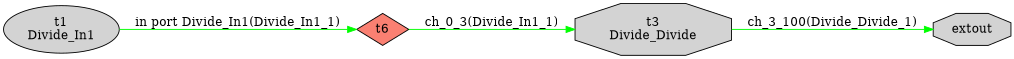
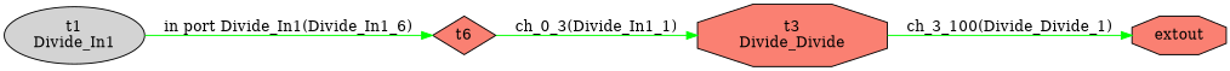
  digraph {
    rankdir=LR
    node [fillcolor=lightgrey shape=octagon style=filled]
    edge [color=green]
-   n1 [label="t3\nDivide_Divide"]
-   n2 [label=extout]
+   n1 [fillcolor=salmon label="t3\nDivide_Divide"]
+   n2 [fillcolor=salmon label=extout]
    n3 [fillcolor=salmon label=t6 shape=diamond]
    n4 [label="t1\nDivide_In1" shape=ellipse]
    n1 -> n2 [label="ch_3_100(Divide_Divide_1)"]
    n3 -> n1 [label="ch_0_3(Divide_In1_1)"]
-   n4 -> n3 [label="in port Divide_In1(Divide_In1_1)"]
+   n4 -> n3 [label="in port Divide_In1(Divide_In1_6)"]
  }
